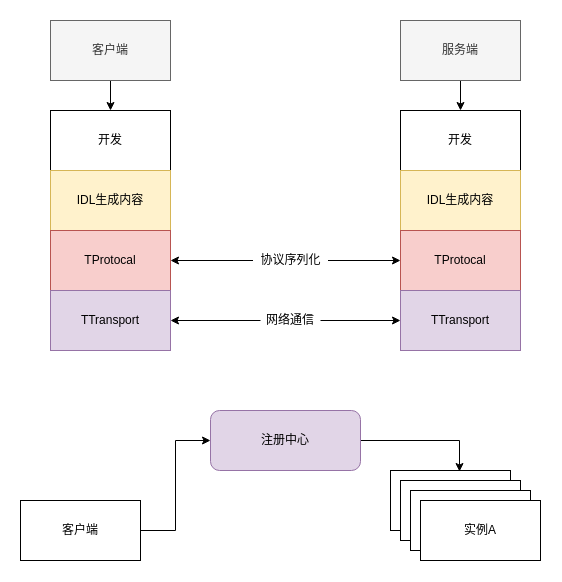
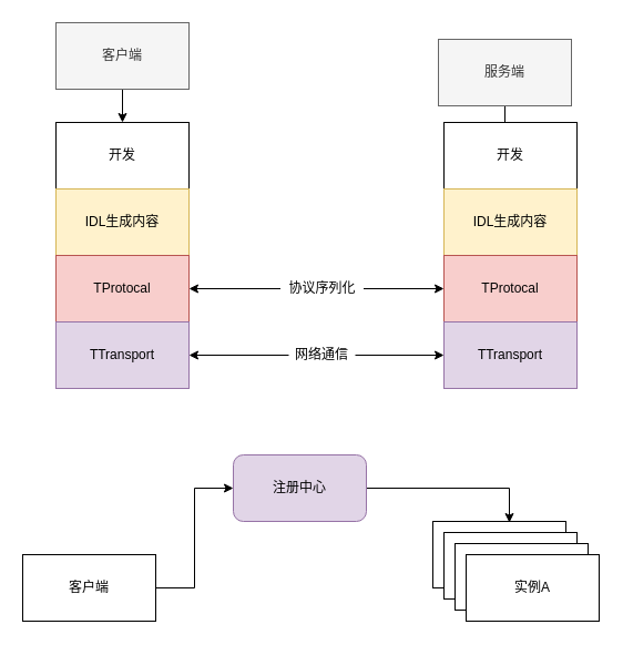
  <mxCell id="0" />
  <mxCell id="1" parent="0" />
  <mxCell id="2" style="edgeStyle=orthogonalEdgeStyle;rounded=0;orthogonalLoop=1;jettySize=auto;html=1;entryX=0.5;entryY=0;entryDx=0;entryDy=0;" parent="1" source="3" target="6" edge="1"><mxGeometry relative="1" as="geometry" /></mxCell>
  <mxCell id="3" value="客户端" style="rounded=0;whiteSpace=wrap;html=1;fillColor=#f5f5f5;fontColor=#333333;strokeColor=#666666;" parent="1" vertex="1"><mxGeometry x="50" y="20" width="120" height="60" as="geometry" /></mxCell>
  <mxCell id="4" style="edgeStyle=orthogonalEdgeStyle;rounded=0;orthogonalLoop=1;jettySize=auto;html=1;entryX=0.5;entryY=0;entryDx=0;entryDy=0;" parent="1" source="5" target="10" edge="1"><mxGeometry relative="1" as="geometry" /></mxCell>
- <mxCell id="5" value="服务端" style="rounded=0;whiteSpace=wrap;html=1;fillColor=#f5f5f5;fontColor=#333333;strokeColor=#666666;" parent="1" vertex="1"><mxGeometry x="400" y="20" width="120" height="60" as="geometry" /></mxCell>
+ <mxCell id="5" value="服务端" style="rounded=0;whiteSpace=wrap;html=1;fillColor=#f5f5f5;fontColor=#333333;strokeColor=#666666;" parent="1" vertex="1"><mxGeometry x="395" y="35" width="120" height="60" as="geometry" /></mxCell>
  <mxCell id="6" value="开发" style="rounded=0;whiteSpace=wrap;html=1;" parent="1" vertex="1"><mxGeometry x="50" y="110" width="120" height="60" as="geometry" /></mxCell>
  <mxCell id="7" value="IDL生成内容" style="rounded=0;whiteSpace=wrap;html=1;fillColor=#fff2cc;strokeColor=#d6b656;" parent="1" vertex="1"><mxGeometry x="50" y="170" width="120" height="60" as="geometry" /></mxCell>
  <mxCell id="8" value="TProtocal" style="rounded=0;whiteSpace=wrap;html=1;fillColor=#f8cecc;strokeColor=#b85450;" parent="1" vertex="1"><mxGeometry x="50" y="230" width="120" height="60" as="geometry" /></mxCell>
  <mxCell id="9" value="TTransport" style="rounded=0;whiteSpace=wrap;html=1;fillColor=#e1d5e7;strokeColor=#9673a6;" parent="1" vertex="1"><mxGeometry x="50" y="290" width="120" height="60" as="geometry" /></mxCell>
  <mxCell id="10" value="开发" style="rounded=0;whiteSpace=wrap;html=1;" parent="1" vertex="1"><mxGeometry x="400" y="110" width="120" height="60" as="geometry" /></mxCell>
  <mxCell id="11" value="IDL生成内容" style="rounded=0;whiteSpace=wrap;html=1;fillColor=#fff2cc;strokeColor=#d6b656;" parent="1" vertex="1"><mxGeometry x="400" y="170" width="120" height="60" as="geometry" /></mxCell>
  <mxCell id="12" value="TProtocal" style="rounded=0;whiteSpace=wrap;html=1;fillColor=#f8cecc;strokeColor=#b85450;" parent="1" vertex="1"><mxGeometry x="400" y="230" width="120" height="60" as="geometry" /></mxCell>
  <mxCell id="13" value="TTransport" style="rounded=0;whiteSpace=wrap;html=1;fillColor=#e1d5e7;strokeColor=#9673a6;" parent="1" vertex="1"><mxGeometry x="400" y="290" width="120" height="60" as="geometry" /></mxCell>
  <mxCell id="14" style="edgeStyle=orthogonalEdgeStyle;rounded=0;orthogonalLoop=1;jettySize=auto;html=1;entryX=1;entryY=0.5;entryDx=0;entryDy=0;" parent="1" source="16" target="9" edge="1"><mxGeometry relative="1" as="geometry" /></mxCell>
  <mxCell id="15" style="edgeStyle=orthogonalEdgeStyle;rounded=0;orthogonalLoop=1;jettySize=auto;html=1;entryX=0;entryY=0.5;entryDx=0;entryDy=0;" parent="1" source="16" target="13" edge="1"><mxGeometry relative="1" as="geometry" /></mxCell>
  <mxCell id="16" value="网络通信" style="text;html=1;strokeColor=none;fillColor=none;align=center;verticalAlign=middle;whiteSpace=wrap;rounded=0;" parent="1" vertex="1"><mxGeometry x="260" y="305" width="60" height="30" as="geometry" /></mxCell>
  <mxCell id="17" style="edgeStyle=orthogonalEdgeStyle;rounded=0;orthogonalLoop=1;jettySize=auto;html=1;entryX=1;entryY=0.5;entryDx=0;entryDy=0;" parent="1" source="19" target="8" edge="1"><mxGeometry relative="1" as="geometry" /></mxCell>
  <mxCell id="18" style="edgeStyle=orthogonalEdgeStyle;rounded=0;orthogonalLoop=1;jettySize=auto;html=1;entryX=0;entryY=0.5;entryDx=0;entryDy=0;" parent="1" source="19" target="12" edge="1"><mxGeometry relative="1" as="geometry" /></mxCell>
  <mxCell id="19" value="协议序列化" style="text;html=1;strokeColor=none;fillColor=none;align=center;verticalAlign=middle;whiteSpace=wrap;rounded=0;" parent="1" vertex="1"><mxGeometry x="252.5" y="245" width="75" height="30" as="geometry" /></mxCell>
  <mxCell id="20" style="edgeStyle=orthogonalEdgeStyle;rounded=0;orthogonalLoop=1;jettySize=auto;html=1;entryX=0;entryY=0.5;entryDx=0;entryDy=0;" edge="1" parent="1" source="21" target="27"><mxGeometry relative="1" as="geometry" /></mxCell>
  <mxCell id="21" value="客户端" style="rounded=0;whiteSpace=wrap;html=1;" vertex="1" parent="1"><mxGeometry x="20" y="500" width="120" height="60" as="geometry" /></mxCell>
  <mxCell id="22" value="实例A" style="rounded=0;whiteSpace=wrap;html=1;" vertex="1" parent="1"><mxGeometry x="390" y="470" width="120" height="60" as="geometry" /></mxCell>
  <mxCell id="23" value="实例A" style="rounded=0;whiteSpace=wrap;html=1;" vertex="1" parent="1"><mxGeometry x="400" y="480" width="120" height="60" as="geometry" /></mxCell>
  <mxCell id="24" value="实例A" style="rounded=0;whiteSpace=wrap;html=1;" vertex="1" parent="1"><mxGeometry x="410" y="490" width="120" height="60" as="geometry" /></mxCell>
  <mxCell id="25" value="实例A" style="rounded=0;whiteSpace=wrap;html=1;" vertex="1" parent="1"><mxGeometry x="420" y="500" width="120" height="60" as="geometry" /></mxCell>
  <mxCell id="26" style="edgeStyle=orthogonalEdgeStyle;rounded=0;orthogonalLoop=1;jettySize=auto;html=1;entryX=0.575;entryY=0.017;entryDx=0;entryDy=0;entryPerimeter=0;" edge="1" parent="1" source="27" target="22"><mxGeometry relative="1" as="geometry" /></mxCell>
- <mxCell id="27" value="注册中心" style="rounded=1;whiteSpace=wrap;html=1;fillColor=#e1d5e7;strokeColor=#9673a6;" vertex="1" parent="1"><mxGeometry x="210" y="410" width="150" height="60" as="geometry" /></mxCell>
+ <mxCell id="27" value="注册中心" style="rounded=1;whiteSpace=wrap;html=1;fillColor=#e1d5e7;strokeColor=#9673a6;" vertex="1" parent="1"><mxGeometry x="210" y="410" width="120" height="60" as="geometry" /></mxCell>
